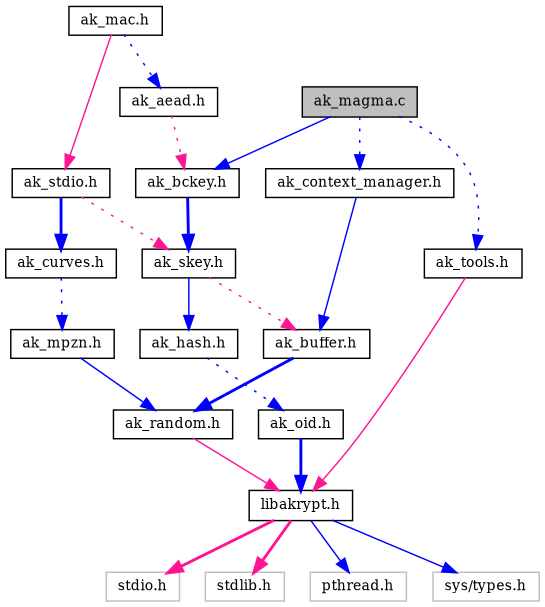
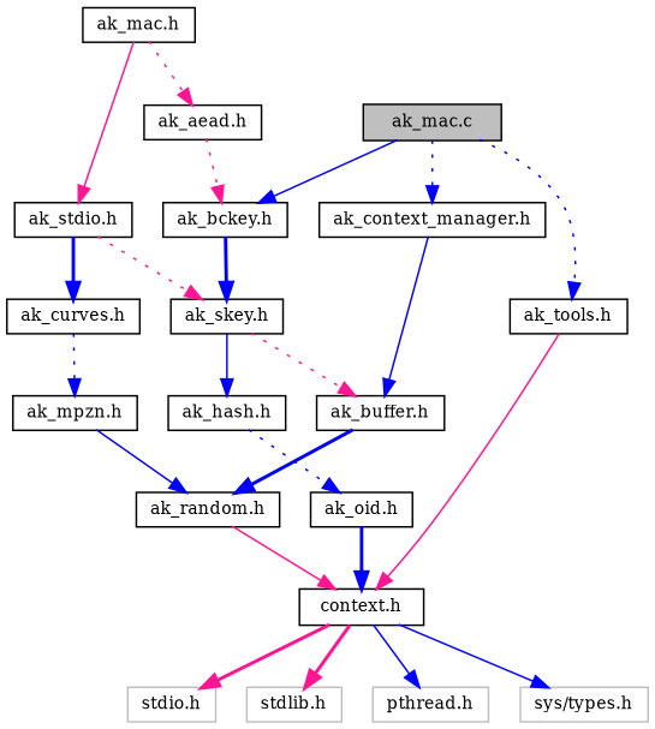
  digraph {
    fontname="DejaVu Serif"
    node [color=black fillcolor=white fontname="DejaVu Serif" fontsize=10 shape=record style=filled]
    edge [color=blue fontname="DejaVu Serif" fontsize=10 labelfontname=Helvetica labelfontsize=10 style=solid]
-   n1 [fillcolor=grey75 fontcolor=black height=0.2 label="ak_magma.c" width=0.4]
+   n1 [fillcolor=grey75 fontcolor=black height=0.2 label="ak_mac.c" width=0.4]
    n2 [height=0.2 label="ak_bckey.h" width=0.4]
    n3 [height=0.2 label="ak_tools.h" width=0.4]
    n4 [height=0.2 label="ak_context_manager.h" width=0.4]
    n5 [height=0.2 label="ak_skey.h" width=0.4]
-   n6 [height=0.2 label="libakrypt.h" width=0.4]
+   n6 [height=0.2 label="context.h" width=0.4]
    n7 [height=0.2 label="ak_buffer.h" width=0.4]
    n8 [height=0.2 label="ak_hash.h" width=0.4]
    n9 [height=0.2 label="ak_oid.h" width=0.4]
    n10 [height=0.2 label="ak_random.h" width=0.4]
    n11 [color=grey75 height=0.2 label="stdio.h" width=0.4]
    n12 [color=grey75 height=0.2 label="stdlib.h" width=0.4]
    n13 [color=grey75 height=0.2 label="pthread.h" width=0.4]
    n14 [color=grey75 height=0.2 label="sys/types.h" width=0.4]
    n15 [height=0.2 label="ak_mac.h" width=0.4]
    n16 [height=0.2 label="ak_stdio.h" width=0.4]
    n17 [height=0.2 label="ak_aead.h" width=0.4]
    n18 [height=0.2 label="ak_curves.h" width=0.4]
    n19 [height=0.2 label="ak_mpzn.h" width=0.4]
    n1 -> n2
    n1 -> n3 [style=dotted]
    n1 -> n4 [style=dotted]
    n2 -> n5 [style=bold]
    n3 -> n6 [color=deeppink]
    n4 -> n7
    n5 -> n7 [color=deeppink style=dotted]
    n5 -> n8
    n6 -> n11 [color=deeppink style=bold]
    n6 -> n12 [color=deeppink style=bold]
    n6 -> n13
    n6 -> n14
    n7 -> n10 [style=bold]
    n8 -> n9 [style=dotted]
    n9 -> n6 [style=bold]
    n10 -> n6 [color=deeppink]
    n15 -> n16 [color=deeppink]
-   n15 -> n17 [style=dotted]
+   n15 -> n17 [color=deeppink style=dotted]
    n16 -> n5 [color=deeppink style=dotted]
    n16 -> n18 [style=bold]
    n17 -> n2 [color=deeppink style=dotted]
    n18 -> n19 [style=dotted]
    n19 -> n10
  }
